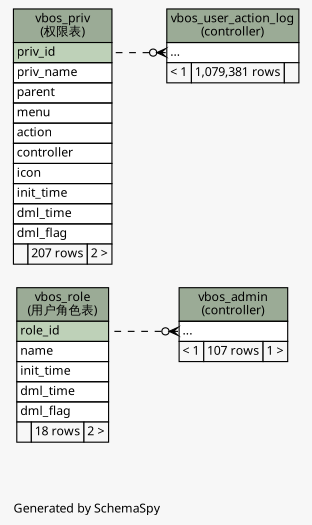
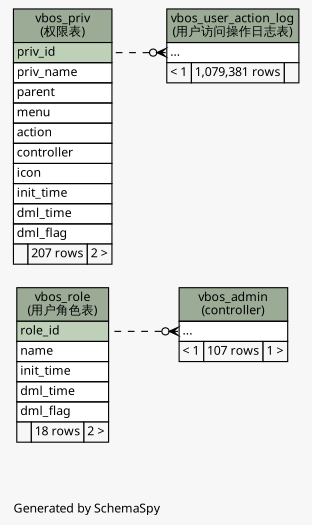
  digraph {
    bgcolor="#f7f7f7"
    fontname="Microsoft YaHei"
    fontsize=11
    label="\nGenerated by SchemaSpy"
    labeljust=l
    nodesep=0.18
    rankdir=RL
    ranksep=0.46
    node [fontname="Microsoft YaHei" fontsize=11 shape=plaintext]
    edge [arrowhead=none arrowsize=0.8 arrowtail=crowodot dir=back style=dashed tailport="elipses:w"]
    n1 [label=<     <TABLE BORDER="0" CELLBORDER="1" CELLSPACING="0" BGCOLOR="#ffffff">       <TR><TD COLSPAN="3" BGCOLOR="#9bab96" ALIGN="CENTER">vbos_admin<br/>(controller)</TD></TR>       <TR><TD PORT="elipses" COLSPAN="3" ALIGN="LEFT">...</TD></TR>       <TR><TD ALIGN="LEFT" BGCOLOR="#f7f7f7">&lt; 1</TD><TD ALIGN="RIGHT" BGCOLOR="#f7f7f7">107 rows</TD><TD ALIGN="RIGHT" BGCOLOR="#f7f7f7">1 &gt;</TD></TR>     </TABLE>>]
    n2 [label=<     <TABLE BORDER="0" CELLBORDER="1" CELLSPACING="0" BGCOLOR="#ffffff">       <TR><TD COLSPAN="3" BGCOLOR="#9bab96" ALIGN="CENTER">vbos_role<br/>(用户角色表)</TD></TR>       <TR><TD PORT="role_id" COLSPAN="3" BGCOLOR="#bed1b8" ALIGN="LEFT">role_id</TD></TR>       <TR><TD PORT="name" COLSPAN="3" ALIGN="LEFT">name</TD></TR>       <TR><TD PORT="init_time" COLSPAN="3" ALIGN="LEFT">init_time</TD></TR>       <TR><TD PORT="dml_time" COLSPAN="3" ALIGN="LEFT">dml_time</TD></TR>       <TR><TD PORT="dml_flag" COLSPAN="3" ALIGN="LEFT">dml_flag</TD></TR>       <TR><TD ALIGN="LEFT" BGCOLOR="#f7f7f7">  </TD><TD ALIGN="RIGHT" BGCOLOR="#f7f7f7">18 rows</TD><TD ALIGN="RIGHT" BGCOLOR="#f7f7f7">2 &gt;</TD></TR>     </TABLE>>]
    n3 [label=<     <TABLE BORDER="0" CELLBORDER="1" CELLSPACING="0" BGCOLOR="#ffffff">       <TR><TD COLSPAN="3" BGCOLOR="#9bab96" ALIGN="CENTER">vbos_priv<br/>(权限表)</TD></TR>       <TR><TD PORT="priv_id" COLSPAN="3" BGCOLOR="#bed1b8" ALIGN="LEFT">priv_id</TD></TR>       <TR><TD PORT="priv_name" COLSPAN="3" ALIGN="LEFT">priv_name</TD></TR>       <TR><TD PORT="parent" COLSPAN="3" ALIGN="LEFT">parent</TD></TR>       <TR><TD PORT="menu" COLSPAN="3" ALIGN="LEFT">menu</TD></TR>       <TR><TD PORT="action" COLSPAN="3" ALIGN="LEFT">action</TD></TR>       <TR><TD PORT="controller" COLSPAN="3" ALIGN="LEFT">controller</TD></TR>       <TR><TD PORT="icon" COLSPAN="3" ALIGN="LEFT">icon</TD></TR>       <TR><TD PORT="init_time" COLSPAN="3" ALIGN="LEFT">init_time</TD></TR>       <TR><TD PORT="dml_time" COLSPAN="3" ALIGN="LEFT">dml_time</TD></TR>       <TR><TD PORT="dml_flag" COLSPAN="3" ALIGN="LEFT">dml_flag</TD></TR>       <TR><TD ALIGN="LEFT" BGCOLOR="#f7f7f7">  </TD><TD ALIGN="RIGHT" BGCOLOR="#f7f7f7">207 rows</TD><TD ALIGN="RIGHT" BGCOLOR="#f7f7f7">2 &gt;</TD></TR>     </TABLE>>]
-   n4 [label=<     <TABLE BORDER="0" CELLBORDER="1" CELLSPACING="0" BGCOLOR="#ffffff">       <TR><TD COLSPAN="3" BGCOLOR="#9bab96" ALIGN="CENTER">vbos_user_action_log<br/>(controller)</TD></TR>       <TR><TD PORT="elipses" COLSPAN="3" ALIGN="LEFT">...</TD></TR>       <TR><TD ALIGN="LEFT" BGCOLOR="#f7f7f7">&lt; 1</TD><TD ALIGN="RIGHT" BGCOLOR="#f7f7f7">1,079,381 rows</TD><TD ALIGN="RIGHT" BGCOLOR="#f7f7f7">  </TD></TR>     </TABLE>>]
+   n4 [label=<     <TABLE BORDER="0" CELLBORDER="1" CELLSPACING="0" BGCOLOR="#ffffff">       <TR><TD COLSPAN="3" BGCOLOR="#9bab96" ALIGN="CENTER">vbos_user_action_log<br/>(用户访问操作日志表)</TD></TR>       <TR><TD PORT="elipses" COLSPAN="3" ALIGN="LEFT">...</TD></TR>       <TR><TD ALIGN="LEFT" BGCOLOR="#f7f7f7">&lt; 1</TD><TD ALIGN="RIGHT" BGCOLOR="#f7f7f7">1,079,381 rows</TD><TD ALIGN="RIGHT" BGCOLOR="#f7f7f7">  </TD></TR>     </TABLE>>]
    n1 -> n2 [headport="role_id:e"]
    n4 -> n3 [headport="priv_id:e"]
  }
